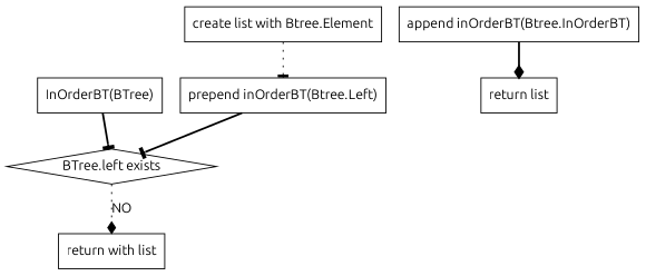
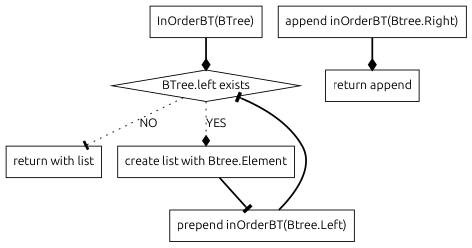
  digraph {
    compound=true
    fontname=Ubuntu
    node [fontname=Ubuntu shape=box]
    edge [arrowhead=diamond fontname=Ubuntu style=bold]
    n1 [label="InOrderBT(BTree)"]
    n2 [label="BTree.left exists" shape=diamond]
    n3 [label="return with list"]
    n4 [label="create list with Btree.Element"]
    n5 [label="prepend inOrderBT(Btree.Left)"]
-   n6 [label="append inOrderBT(Btree.InOrderBT)"]
-   n7 [label="return list"]
-   n1 -> n2 [arrowhead=tee]
-   n2 -> n3 [label=NO style=dotted]
-   n4 -> n5 [arrowhead=tee style=dotted]
+   n6 [label="append inOrderBT(Btree.Right)"]
+   n7 [label="return append"]
+   n1 -> n2
+   n2 -> n3 [arrowhead=tee label=NO style=dotted]
+   n2 -> n4 [label=YES style=dotted]
+   n4 -> n5 [arrowhead=tee]
    n5 -> n2 [arrowhead=tee]
    n6 -> n7
  }
